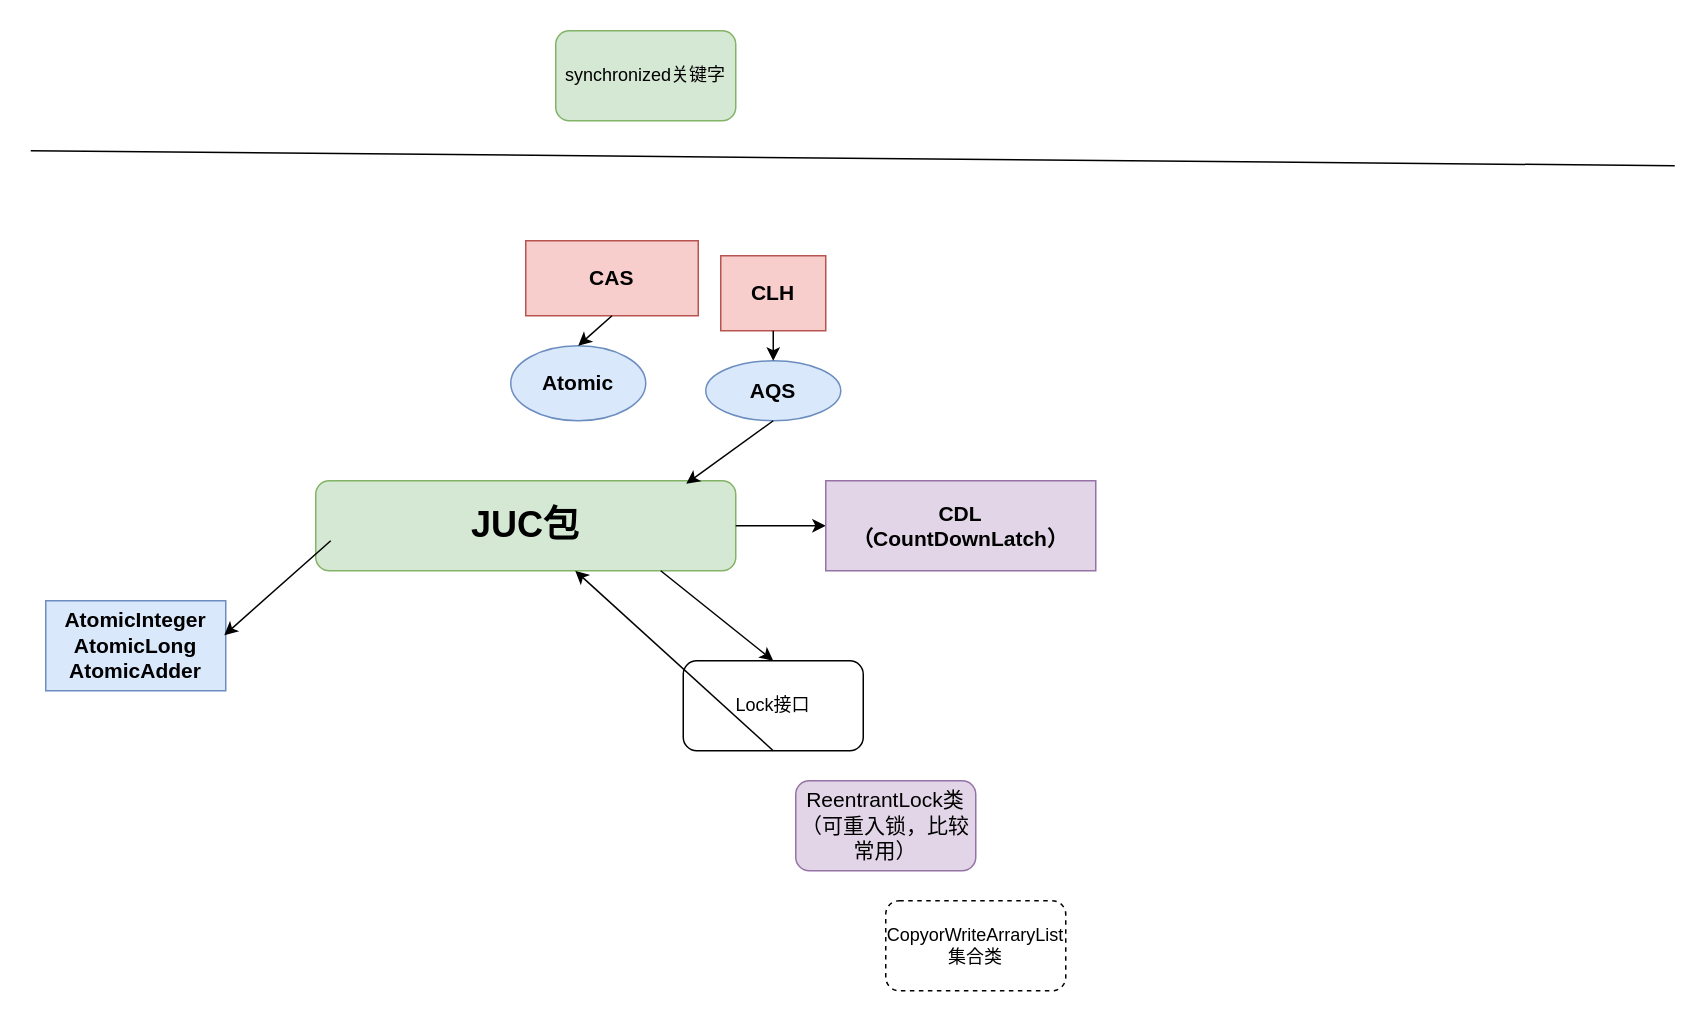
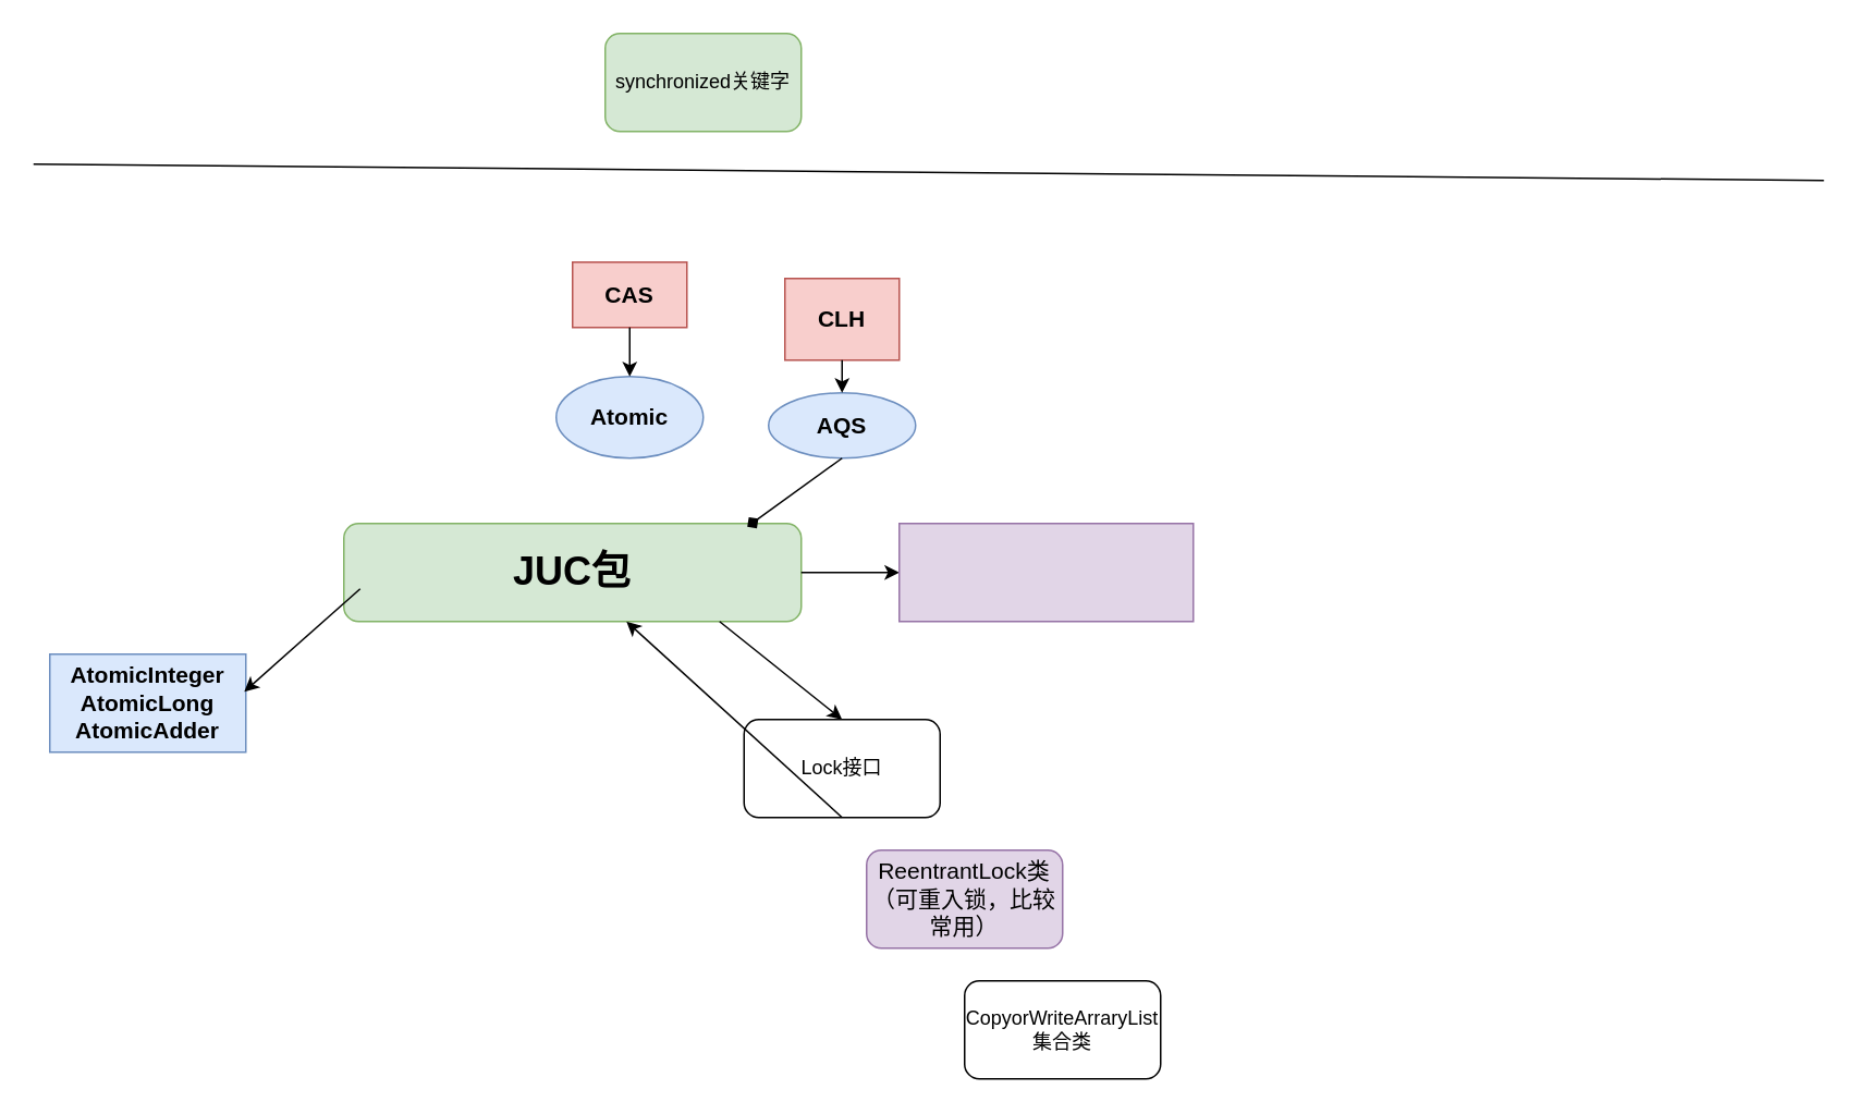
  <mxCell id="0" />
  <mxCell id="1" parent="0" />
  <mxCell id="2" value="&lt;b&gt;&lt;font style=&quot;font-size: 24px&quot;&gt;JUC包&lt;/font&gt;&lt;/b&gt;" style="rounded=1;whiteSpace=wrap;html=1;fillColor=#d5e8d4;strokeColor=#82b366;" vertex="1" parent="1"><mxGeometry x="210" y="320" width="280" height="60" as="geometry" /></mxCell>
  <mxCell id="3" value="Lock接口" style="rounded=1;whiteSpace=wrap;html=1;" vertex="1" parent="1"><mxGeometry x="455" y="440" width="120" height="60" as="geometry" /></mxCell>
  <mxCell id="4" value="" style="endArrow=classic;html=1;entryX=0.5;entryY=0;entryDx=0;entryDy=0;" edge="1" parent="1" target="3"><mxGeometry width="50" height="50" relative="1" as="geometry"><mxPoint x="440" y="380" as="sourcePoint" /><mxPoint x="560" y="320" as="targetPoint" /></mxGeometry></mxCell>
- <mxCell id="5" value="CopyorWriteArraryList集合类" style="rounded=1;whiteSpace=wrap;html=1;dashed=1;" vertex="1" parent="1"><mxGeometry x="590" y="600" width="120" height="60" as="geometry" /></mxCell>
+ <mxCell id="5" value="CopyorWriteArraryList集合类" style="rounded=1;whiteSpace=wrap;html=1;" vertex="1" parent="1"><mxGeometry x="590" y="600" width="120" height="60" as="geometry" /></mxCell>
  <mxCell id="6" value="synchronized关键字" style="rounded=1;whiteSpace=wrap;html=1;fillColor=#d5e8d4;strokeColor=#82b366;" vertex="1" parent="1"><mxGeometry x="370" y="20" width="120" height="60" as="geometry" /></mxCell>
  <mxCell id="7" value="" style="endArrow=classic;html=1;exitX=0.5;exitY=1;exitDx=0;exitDy=0;" edge="1" parent="1" source="3" target="2"><mxGeometry width="50" height="50" relative="1" as="geometry"><mxPoint x="510" y="560" as="sourcePoint" /><mxPoint x="390" y="560" as="targetPoint" /></mxGeometry></mxCell>
  <mxCell id="8" value="&lt;font style=&quot;font-size: 14px&quot;&gt;ReentrantLock类（可重入锁，比较常用）&lt;/font&gt;" style="rounded=1;whiteSpace=wrap;html=1;fillColor=#e1d5e7;strokeColor=#9673a6;" vertex="1" parent="1"><mxGeometry x="530" y="520" width="120" height="60" as="geometry" /></mxCell>
  <mxCell id="9" value="" style="endArrow=none;html=1;" edge="1" parent="1"><mxGeometry width="50" height="50" relative="1" as="geometry"><mxPoint x="20" y="100" as="sourcePoint" /><mxPoint x="1116" y="110" as="targetPoint" /></mxGeometry></mxCell>
  <mxCell id="10" value="&lt;font style=&quot;font-size: 14px&quot;&gt;&lt;b&gt;Atomic&lt;/b&gt;&lt;/font&gt;" style="ellipse;whiteSpace=wrap;html=1;fillColor=#dae8fc;strokeColor=#6c8ebf;" vertex="1" parent="1"><mxGeometry x="340" y="230" width="90" height="50" as="geometry" /></mxCell>
  <mxCell id="11" value="&lt;font style=&quot;font-size: 14px&quot;&gt;&lt;b&gt;AQS&lt;/b&gt;&lt;/font&gt;" style="ellipse;whiteSpace=wrap;html=1;fillColor=#dae8fc;strokeColor=#6c8ebf;" vertex="1" parent="1"><mxGeometry x="470" y="240" width="90" height="40" as="geometry" /></mxCell>
- <mxCell id="12" value="&lt;font style=&quot;font-size: 14px&quot;&gt;&lt;b&gt;CAS&lt;/b&gt;&lt;/font&gt;" style="rounded=0;whiteSpace=wrap;html=1;fillColor=#f8cecc;strokeColor=#b85450;" vertex="1" parent="1"><mxGeometry x="350" y="160" width="115" height="50" as="geometry" /></mxCell>
+ <mxCell id="12" value="&lt;font style=&quot;font-size: 14px&quot;&gt;&lt;b&gt;CAS&lt;/b&gt;&lt;/font&gt;" style="rounded=0;whiteSpace=wrap;html=1;fillColor=#f8cecc;strokeColor=#b85450;" vertex="1" parent="1"><mxGeometry x="350" y="160" width="70" height="40" as="geometry" /></mxCell>
  <mxCell id="13" value="&lt;font style=&quot;font-size: 14px&quot;&gt;&lt;b&gt;CLH&lt;/b&gt;&lt;/font&gt;" style="rounded=0;whiteSpace=wrap;html=1;fillColor=#f8cecc;strokeColor=#b85450;" vertex="1" parent="1"><mxGeometry x="480" y="170" width="70" height="50" as="geometry" /></mxCell>
  <mxCell id="14" value="" style="endArrow=classic;html=1;exitX=0.5;exitY=1;exitDx=0;exitDy=0;entryX=0.5;entryY=0;entryDx=0;entryDy=0;" edge="1" parent="1" source="12" target="10"><mxGeometry width="50" height="50" relative="1" as="geometry"><mxPoint x="590" y="450" as="sourcePoint" /><mxPoint x="640" y="400" as="targetPoint" /></mxGeometry></mxCell>
  <mxCell id="15" value="" style="endArrow=classic;html=1;exitX=0.5;exitY=1;exitDx=0;exitDy=0;" edge="1" parent="1" source="13" target="11"><mxGeometry width="50" height="50" relative="1" as="geometry"><mxPoint x="590" y="450" as="sourcePoint" /><mxPoint x="640" y="400" as="targetPoint" /></mxGeometry></mxCell>
- <mxCell id="16" value="" style="endArrow=classic;html=1;exitX=0.5;exitY=1;exitDx=0;exitDy=0;entryX=0.882;entryY=0.033;entryDx=0;entryDy=0;entryPerimeter=0;" edge="1" parent="1" source="11" target="2"><mxGeometry width="50" height="50" relative="1" as="geometry"><mxPoint x="590" y="450" as="sourcePoint" /><mxPoint x="640" y="400" as="targetPoint" /></mxGeometry></mxCell>
+ <mxCell id="16" value="" style="endArrow=diamond;html=1;exitX=0.5;exitY=1;exitDx=0;exitDy=0;entryX=0.882;entryY=0.033;entryDx=0;entryDy=0;entryPerimeter=0;" edge="1" parent="1" source="11" target="2"><mxGeometry width="50" height="50" relative="1" as="geometry"><mxPoint x="590" y="450" as="sourcePoint" /><mxPoint x="640" y="400" as="targetPoint" /></mxGeometry></mxCell>
  <mxCell id="17" value="" style="endArrow=classic;html=1;exitX=1;exitY=0.5;exitDx=0;exitDy=0;" edge="1" parent="1" source="2" target="18"><mxGeometry width="50" height="50" relative="1" as="geometry"><mxPoint x="390" y="340" as="sourcePoint" /><mxPoint x="530" y="350" as="targetPoint" /></mxGeometry></mxCell>
  <mxCell id="18" value="" style="rounded=0;whiteSpace=wrap;html=1;fillColor=#e1d5e7;strokeColor=#9673a6;" vertex="1" parent="1"><mxGeometry x="550" y="320" width="180" height="60" as="geometry" /></mxCell>
- <mxCell id="19" value="&lt;font style=&quot;font-size: 14px&quot;&gt;&lt;b&gt;CDL（CountDownLatch）&lt;/b&gt;&lt;/font&gt;" style="text;html=1;strokeColor=none;fillColor=none;align=center;verticalAlign=middle;whiteSpace=wrap;rounded=0;" vertex="1" parent="1"><mxGeometry x="580" y="340" width="120" height="20" as="geometry" /></mxCell>
  <mxCell id="20" value="" style="rounded=0;whiteSpace=wrap;html=1;fillColor=#dae8fc;strokeColor=#6c8ebf;" vertex="1" parent="1"><mxGeometry x="30" y="400" width="120" height="60" as="geometry" /></mxCell>
  <mxCell id="21" value="&lt;b style=&quot;font-size: 14px&quot;&gt;AtomicInteger&lt;br&gt;AtomicLong&lt;br&gt;AtomicAdder&lt;/b&gt;" style="text;html=1;strokeColor=none;fillColor=none;align=center;verticalAlign=middle;whiteSpace=wrap;rounded=0;" vertex="1" parent="1"><mxGeometry x="70" y="420" width="40" height="20" as="geometry" /></mxCell>
  <mxCell id="22" value="" style="endArrow=classic;html=1;entryX=0.992;entryY=0.383;entryDx=0;entryDy=0;entryPerimeter=0;" edge="1" parent="1" target="20"><mxGeometry width="50" height="50" relative="1" as="geometry"><mxPoint x="220" y="360" as="sourcePoint" /><mxPoint x="440" y="270" as="targetPoint" /></mxGeometry></mxCell>
